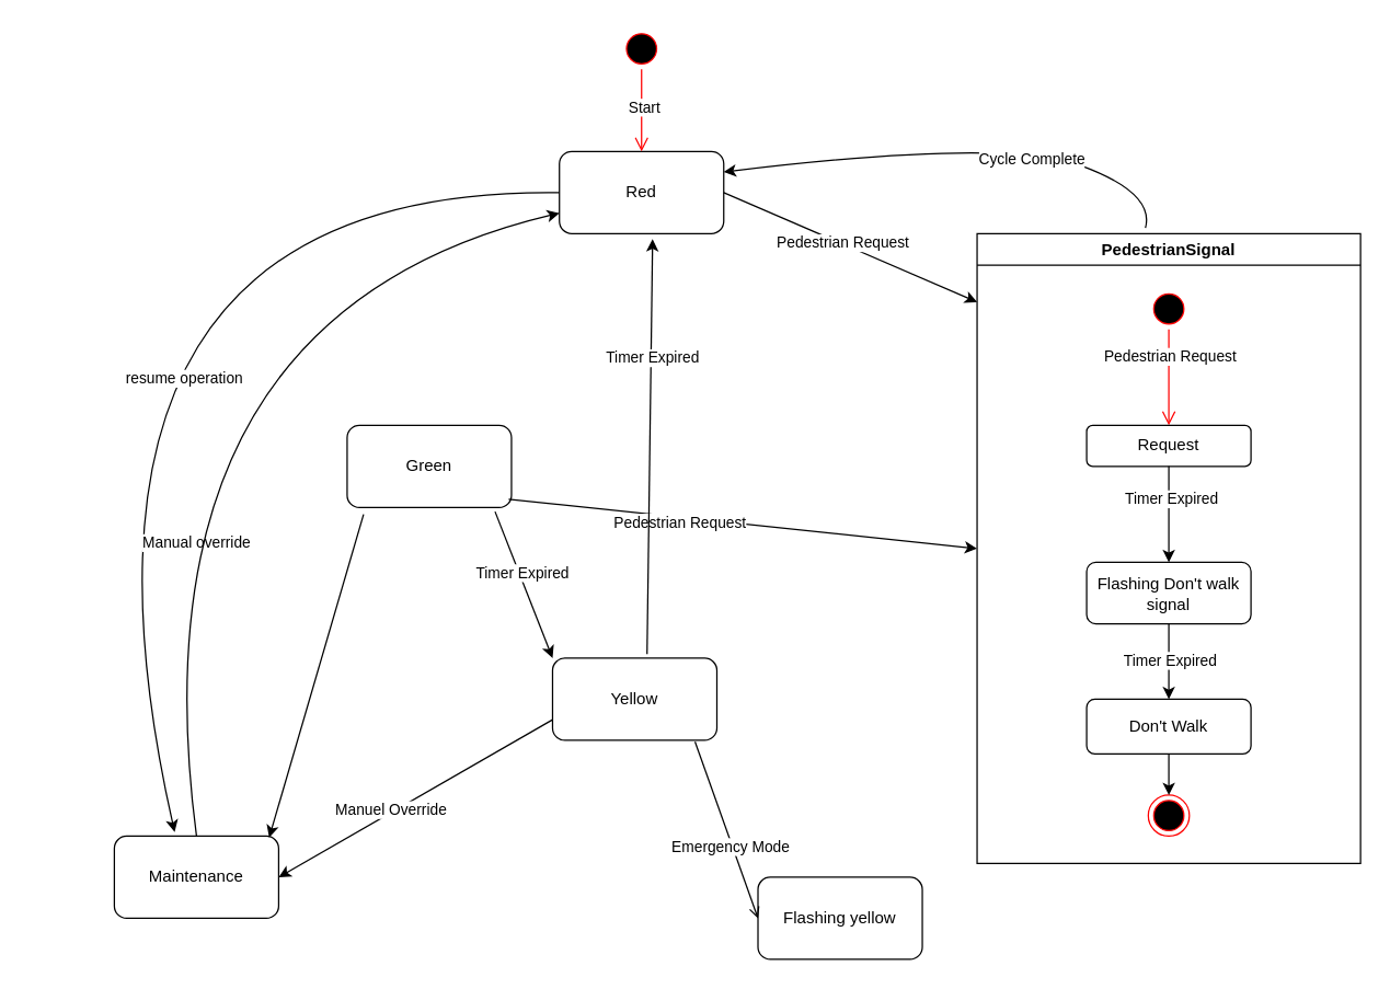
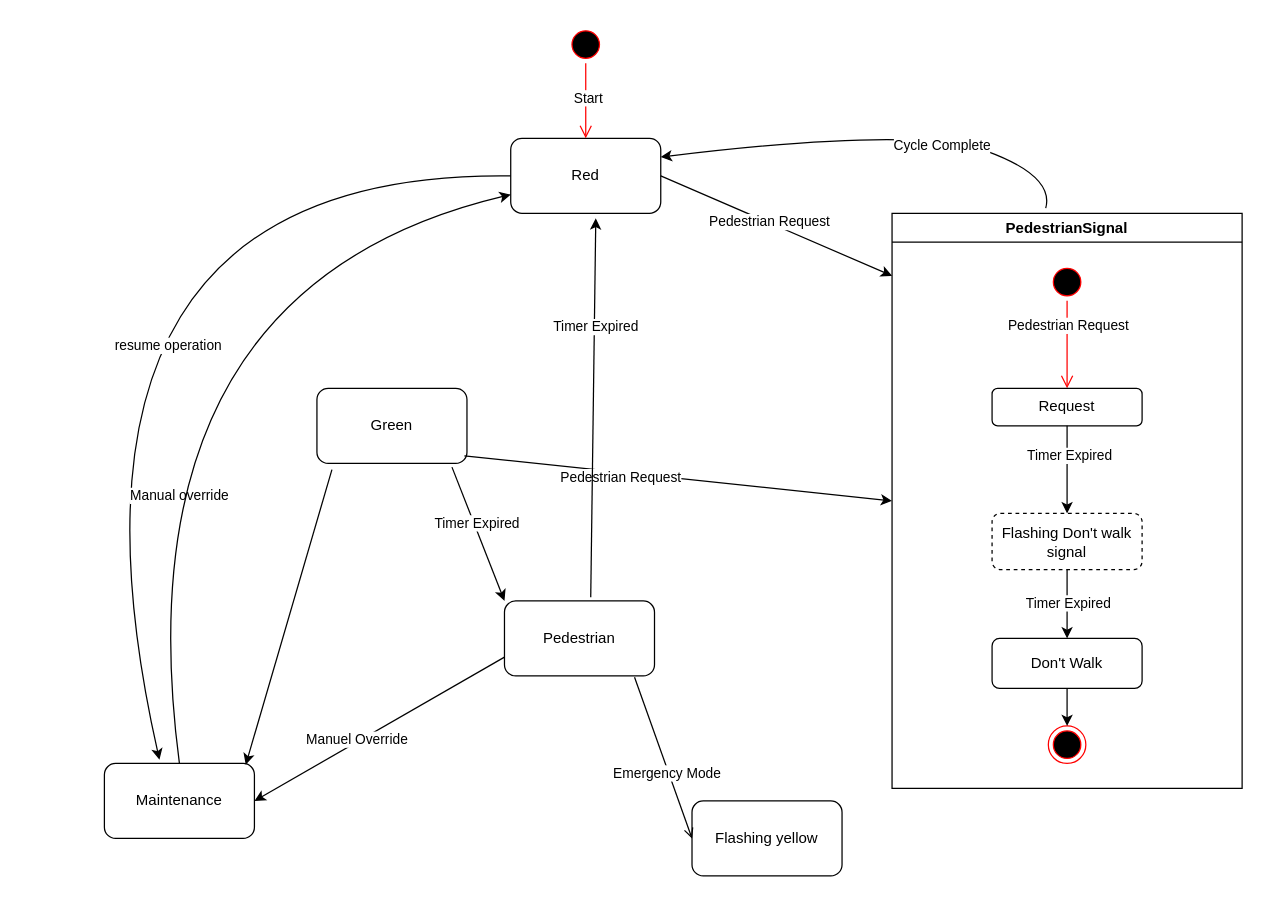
  <mxCell id="0" />
  <mxCell id="1" parent="0" />
  <mxCell id="2" value="Red" style="rounded=1;whiteSpace=wrap;html=1;" vertex="1" parent="1"><mxGeometry x="408" y="110" width="120" height="60" as="geometry" /></mxCell>
  <mxCell id="3" value="" style="ellipse;html=1;shape=startState;fillColor=#000000;strokeColor=#ff0000;" vertex="1" parent="1"><mxGeometry x="453" y="20" width="30" height="30" as="geometry" /></mxCell>
  <mxCell id="4" value="" style="edgeStyle=orthogonalEdgeStyle;html=1;verticalAlign=bottom;endArrow=open;endSize=8;strokeColor=#ff0000;rounded=0;" edge="1" source="3" parent="1"><mxGeometry relative="1" as="geometry"><mxPoint x="468" y="110" as="targetPoint" /></mxGeometry></mxCell>
  <mxCell id="5" value="Start" style="edgeLabel;html=1;align=center;verticalAlign=middle;resizable=0;points=[];" vertex="1" connectable="0" parent="4"><mxGeometry x="-0.107" y="1" relative="1" as="geometry"><mxPoint as="offset" /></mxGeometry></mxCell>
  <mxCell id="6" value="Green" style="rounded=1;whiteSpace=wrap;html=1;" vertex="1" parent="1"><mxGeometry x="253" y="310" width="120" height="60" as="geometry" /></mxCell>
- <mxCell id="7" value="Yellow" style="rounded=1;whiteSpace=wrap;html=1;" vertex="1" parent="1"><mxGeometry x="403" y="480" width="120" height="60" as="geometry" /></mxCell>
+ <mxCell id="7" value="Pedestrian" style="rounded=1;whiteSpace=wrap;html=1;" vertex="1" parent="1"><mxGeometry x="403" y="480" width="120" height="60" as="geometry" /></mxCell>
  <mxCell id="8" value="Maintenance" style="rounded=1;whiteSpace=wrap;html=1;" vertex="1" parent="1"><mxGeometry x="83" y="610" width="120" height="60" as="geometry" /></mxCell>
  <mxCell id="9" value="Flashing yellow" style="rounded=1;whiteSpace=wrap;html=1;" vertex="1" parent="1"><mxGeometry x="553" y="640" width="120" height="60" as="geometry" /></mxCell>
  <mxCell id="10" value="" style="curved=1;endArrow=classic;html=1;rounded=0;exitX=0;exitY=0.5;exitDx=0;exitDy=0;entryX=0.367;entryY=-0.05;entryDx=0;entryDy=0;entryPerimeter=0;" edge="1" parent="1" source="2" target="8"><mxGeometry width="50" height="50" relative="1" as="geometry"><mxPoint x="373" y="150" as="sourcePoint" /><mxPoint x="-47" y="140" as="targetPoint" /><Array as="points"><mxPoint x="20.96" y="135" /></Array></mxGeometry></mxCell>
  <mxCell id="11" value="Manual override" style="edgeLabel;html=1;align=center;verticalAlign=middle;resizable=0;points=[];" vertex="1" connectable="0" parent="10"><mxGeometry x="0.534" y="61" relative="1" as="geometry"><mxPoint as="offset" /></mxGeometry></mxCell>
  <mxCell id="12" value="" style="curved=1;endArrow=classic;html=1;rounded=0;entryX=0.942;entryY=0.017;entryDx=0;entryDy=0;entryPerimeter=0;exitX=0.1;exitY=1.083;exitDx=0;exitDy=0;exitPerimeter=0;" edge="1" parent="1" source="6" target="8"><mxGeometry width="50" height="50" relative="1" as="geometry"><mxPoint x="283" y="250" as="sourcePoint" /><mxPoint x="127" y="392" as="targetPoint" /><Array as="points" /></mxGeometry></mxCell>
  <mxCell id="13" value="" style="curved=1;endArrow=classic;html=1;rounded=0;exitX=0.5;exitY=0;exitDx=0;exitDy=0;entryX=0;entryY=0.75;entryDx=0;entryDy=0;" edge="1" parent="1" source="8" target="2"><mxGeometry width="50" height="50" relative="1" as="geometry"><mxPoint x="563" y="375" as="sourcePoint" /><mxPoint x="162" y="602" as="targetPoint" /><Array as="points"><mxPoint x="93" y="230" /></Array></mxGeometry></mxCell>
  <mxCell id="14" value="resume operation" style="edgeLabel;html=1;align=center;verticalAlign=middle;resizable=0;points=[];" vertex="1" connectable="0" parent="13"><mxGeometry x="-0.058" y="-34" relative="1" as="geometry"><mxPoint as="offset" /></mxGeometry></mxCell>
  <mxCell id="15" value="" style="curved=1;endArrow=classic;html=1;rounded=0;entryX=0;entryY=0;entryDx=0;entryDy=0;exitX=0.9;exitY=1.05;exitDx=0;exitDy=0;exitPerimeter=0;" edge="1" parent="1" source="6" target="7"><mxGeometry width="50" height="50" relative="1" as="geometry"><mxPoint x="438" y="170" as="sourcePoint" /><mxPoint x="37" y="397" as="targetPoint" /><Array as="points" /></mxGeometry></mxCell>
  <mxCell id="16" value="Timer Expired" style="edgeLabel;html=1;align=center;verticalAlign=middle;resizable=0;points=[];" vertex="1" connectable="0" parent="15"><mxGeometry x="-0.144" y="2" relative="1" as="geometry"><mxPoint as="offset" /></mxGeometry></mxCell>
  <mxCell id="17" value="" style="curved=1;endArrow=classic;html=1;rounded=0;exitX=0.983;exitY=0.9;exitDx=0;exitDy=0;exitPerimeter=0;entryX=0;entryY=0.5;entryDx=0;entryDy=0;" edge="1" parent="1" source="6" target="25"><mxGeometry width="50" height="50" relative="1" as="geometry"><mxPoint x="421" y="308" as="sourcePoint" /><mxPoint x="723" y="460" as="targetPoint" /><Array as="points" /></mxGeometry></mxCell>
  <mxCell id="18" value="Pedestrian Request" style="edgeLabel;html=1;align=center;verticalAlign=middle;resizable=0;points=[];" vertex="1" connectable="0" parent="17"><mxGeometry x="-0.268" y="-3" relative="1" as="geometry"><mxPoint as="offset" /></mxGeometry></mxCell>
  <mxCell id="19" value="" style="curved=1;endArrow=classic;html=1;rounded=0;entryX=0.567;entryY=1.067;entryDx=0;entryDy=0;exitX=0.575;exitY=-0.05;exitDx=0;exitDy=0;exitPerimeter=0;entryPerimeter=0;" edge="1" parent="1" source="7" target="2"><mxGeometry width="50" height="50" relative="1" as="geometry"><mxPoint x="381" y="393" as="sourcePoint" /><mxPoint x="423" y="500" as="targetPoint" /><Array as="points" /></mxGeometry></mxCell>
  <mxCell id="20" value="Timer Expired" style="edgeLabel;html=1;align=center;verticalAlign=middle;resizable=0;points=[];" vertex="1" connectable="0" parent="19"><mxGeometry x="0.435" y="-1" relative="1" as="geometry"><mxPoint as="offset" /></mxGeometry></mxCell>
  <mxCell id="21" value="" style="curved=1;endArrow=classic;html=1;rounded=0;entryX=1;entryY=0.5;entryDx=0;entryDy=0;exitX=0;exitY=0.75;exitDx=0;exitDy=0;" edge="1" parent="1" source="7" target="8"><mxGeometry width="50" height="50" relative="1" as="geometry"><mxPoint x="391" y="403" as="sourcePoint" /><mxPoint x="433" y="510" as="targetPoint" /><Array as="points" /></mxGeometry></mxCell>
  <mxCell id="22" value="Manuel Override" style="edgeLabel;html=1;align=center;verticalAlign=middle;resizable=0;points=[];" vertex="1" connectable="0" parent="21"><mxGeometry x="0.172" y="-2" relative="1" as="geometry"><mxPoint as="offset" /></mxGeometry></mxCell>
  <mxCell id="23" value="" style="curved=1;endArrow=open;html=1;rounded=0;entryX=0;entryY=0.5;entryDx=0;entryDy=0;exitX=0.867;exitY=1.017;exitDx=0;exitDy=0;exitPerimeter=0;" edge="1" parent="1" source="7" target="9"><mxGeometry width="50" height="50" relative="1" as="geometry"><mxPoint x="413" y="535" as="sourcePoint" /><mxPoint x="213" y="650" as="targetPoint" /><Array as="points" /></mxGeometry></mxCell>
  <mxCell id="24" value="Emergency Mode" style="edgeLabel;html=1;align=center;verticalAlign=middle;resizable=0;points=[];" vertex="1" connectable="0" parent="23"><mxGeometry x="0.172" y="-2" relative="1" as="geometry"><mxPoint as="offset" /></mxGeometry></mxCell>
  <mxCell id="25" value="PedestrianSignal" style="swimlane;whiteSpace=wrap;html=1;" vertex="1" parent="1"><mxGeometry x="713" y="170" width="280" height="460" as="geometry" /></mxCell>
  <mxCell id="26" value="" style="ellipse;html=1;shape=startState;fillColor=#000000;strokeColor=#ff0000;" vertex="1" parent="25"><mxGeometry x="125" y="40" width="30" height="30" as="geometry" /></mxCell>
  <mxCell id="27" value="" style="edgeStyle=orthogonalEdgeStyle;html=1;verticalAlign=bottom;endArrow=open;endSize=8;strokeColor=#ff0000;rounded=0;entryX=0.5;entryY=0;entryDx=0;entryDy=0;" edge="1" source="26" parent="25" target="29"><mxGeometry relative="1" as="geometry"><mxPoint x="140" y="140" as="targetPoint" /></mxGeometry></mxCell>
  <mxCell id="28" value="Pedestrian Request" style="edgeLabel;html=1;align=center;verticalAlign=middle;resizable=0;points=[];" vertex="1" connectable="0" parent="27"><mxGeometry x="-0.457" relative="1" as="geometry"><mxPoint as="offset" /></mxGeometry></mxCell>
  <mxCell id="29" value="Request" style="rounded=1;whiteSpace=wrap;html=1;" vertex="1" parent="25"><mxGeometry x="80" y="140" width="120" height="30" as="geometry" /></mxCell>
- <mxCell id="30" value="Flashing Don't walk signal" style="rounded=1;whiteSpace=wrap;html=1;" vertex="1" parent="25"><mxGeometry x="80" y="240" width="120" height="45" as="geometry" /></mxCell>
+ <mxCell id="30" value="Flashing Don't walk signal" style="rounded=1;whiteSpace=wrap;html=1;dashed=1;" vertex="1" parent="25"><mxGeometry x="80" y="240" width="120" height="45" as="geometry" /></mxCell>
  <mxCell id="31" value="" style="endArrow=classic;html=1;rounded=0;entryX=0.5;entryY=0;entryDx=0;entryDy=0;exitX=0.5;exitY=1;exitDx=0;exitDy=0;" edge="1" parent="25" source="29" target="30"><mxGeometry width="50" height="50" relative="1" as="geometry"><mxPoint x="50" y="230" as="sourcePoint" /><mxPoint x="100" y="180" as="targetPoint" /></mxGeometry></mxCell>
  <mxCell id="32" value="Timer Expired" style="edgeLabel;html=1;align=center;verticalAlign=middle;resizable=0;points=[];" vertex="1" connectable="0" parent="31"><mxGeometry x="-0.333" y="1" relative="1" as="geometry"><mxPoint as="offset" /></mxGeometry></mxCell>
  <mxCell id="33" value="Don't Walk" style="rounded=1;whiteSpace=wrap;html=1;" vertex="1" parent="25"><mxGeometry x="80" y="340" width="120" height="40" as="geometry" /></mxCell>
  <mxCell id="34" value="" style="endArrow=classic;html=1;rounded=0;entryX=0.5;entryY=0;entryDx=0;entryDy=0;exitX=0.5;exitY=1;exitDx=0;exitDy=0;" edge="1" parent="25" source="30" target="33"><mxGeometry width="50" height="50" relative="1" as="geometry"><mxPoint x="139.5" y="280" as="sourcePoint" /><mxPoint x="139.5" y="325" as="targetPoint" /></mxGeometry></mxCell>
  <mxCell id="35" value="Timer Expired" style="edgeLabel;html=1;align=center;verticalAlign=middle;resizable=0;points=[];" vertex="1" connectable="0" parent="34"><mxGeometry x="-0.467" relative="1" as="geometry"><mxPoint y="11" as="offset" /></mxGeometry></mxCell>
  <mxCell id="36" value="" style="ellipse;html=1;shape=endState;fillColor=#000000;strokeColor=#ff0000;" vertex="1" parent="25"><mxGeometry x="125" y="410" width="30" height="30" as="geometry" /></mxCell>
  <mxCell id="37" value="" style="endArrow=classic;html=1;rounded=0;entryX=0.5;entryY=0;entryDx=0;entryDy=0;exitX=0.5;exitY=1;exitDx=0;exitDy=0;" edge="1" parent="25" source="33" target="36"><mxGeometry width="50" height="50" relative="1" as="geometry"><mxPoint x="20" y="410" as="sourcePoint" /><mxPoint x="70" y="360" as="targetPoint" /></mxGeometry></mxCell>
  <mxCell id="38" value="" style="endArrow=classic;html=1;rounded=0;exitX=1;exitY=0.5;exitDx=0;exitDy=0;" edge="1" parent="1" source="2"><mxGeometry width="50" height="50" relative="1" as="geometry"><mxPoint x="543" y="140" as="sourcePoint" /><mxPoint x="713" y="220" as="targetPoint" /><Array as="points" /></mxGeometry></mxCell>
  <mxCell id="39" value="Pedestrian Request" style="edgeLabel;html=1;align=center;verticalAlign=middle;resizable=0;points=[];" vertex="1" connectable="0" parent="38"><mxGeometry x="-0.062" y="1" relative="1" as="geometry"><mxPoint x="-1" as="offset" /></mxGeometry></mxCell>
  <mxCell id="40" value="" style="curved=1;endArrow=classic;html=1;rounded=0;entryX=1;entryY=0.25;entryDx=0;entryDy=0;exitX=0.439;exitY=-0.009;exitDx=0;exitDy=0;exitPerimeter=0;" edge="1" parent="1" source="25" target="2"><mxGeometry width="50" height="50" relative="1" as="geometry"><mxPoint x="653" y="140" as="sourcePoint" /><mxPoint x="703" y="90" as="targetPoint" /><Array as="points"><mxPoint x="843" y="140" /><mxPoint x="733" y="100" /></Array></mxGeometry></mxCell>
  <mxCell id="41" value="Cycle Complete" style="edgeLabel;html=1;align=center;verticalAlign=middle;resizable=0;points=[];" vertex="1" connectable="0" parent="40"><mxGeometry x="-0.317" y="8" relative="1" as="geometry"><mxPoint as="offset" /></mxGeometry></mxCell>
